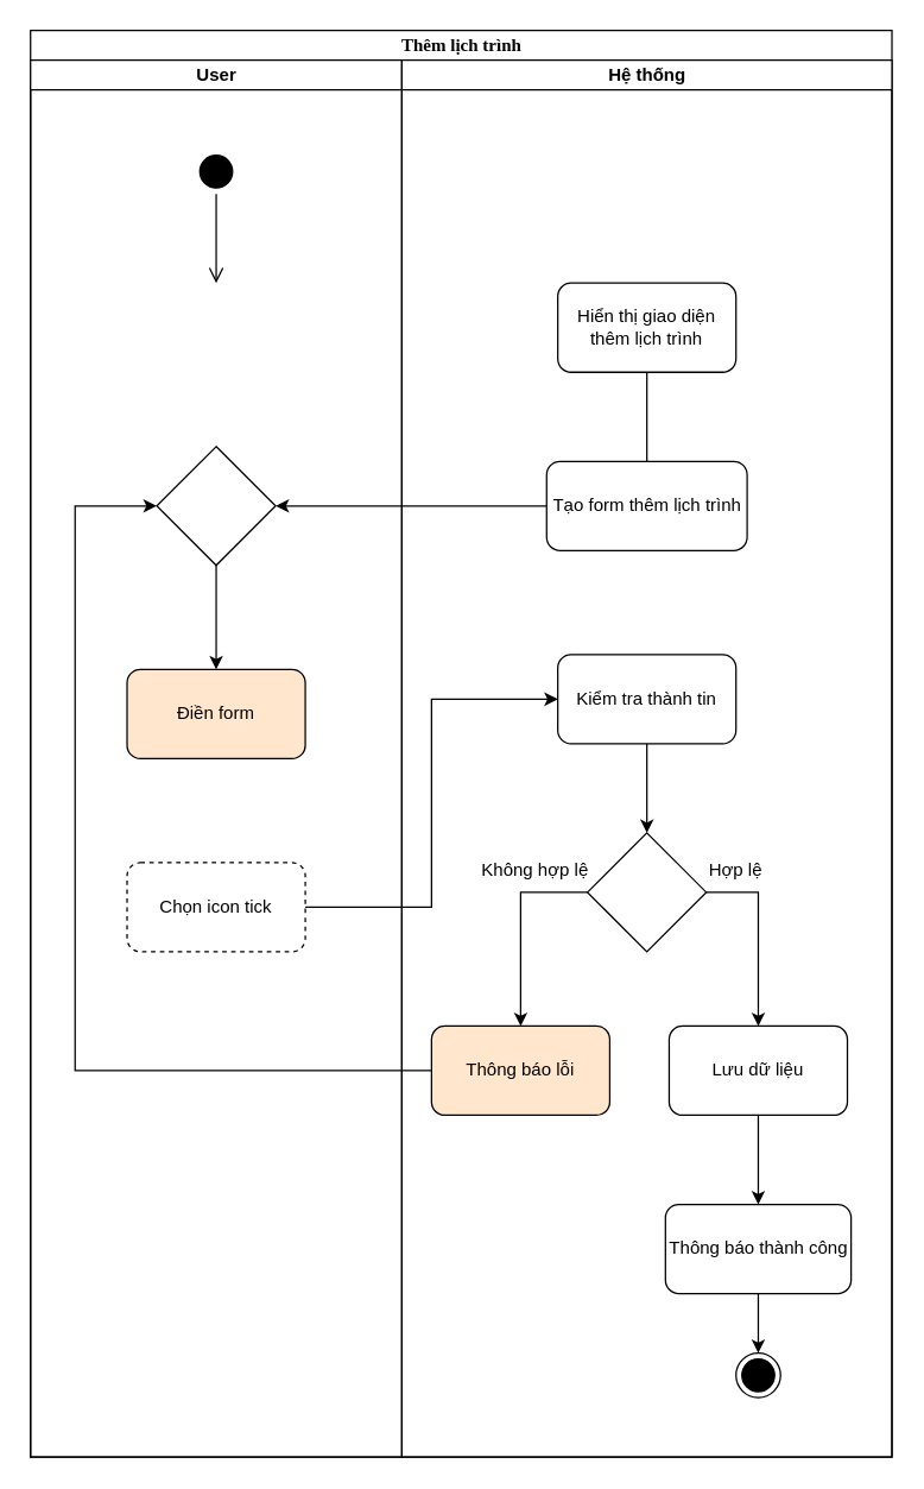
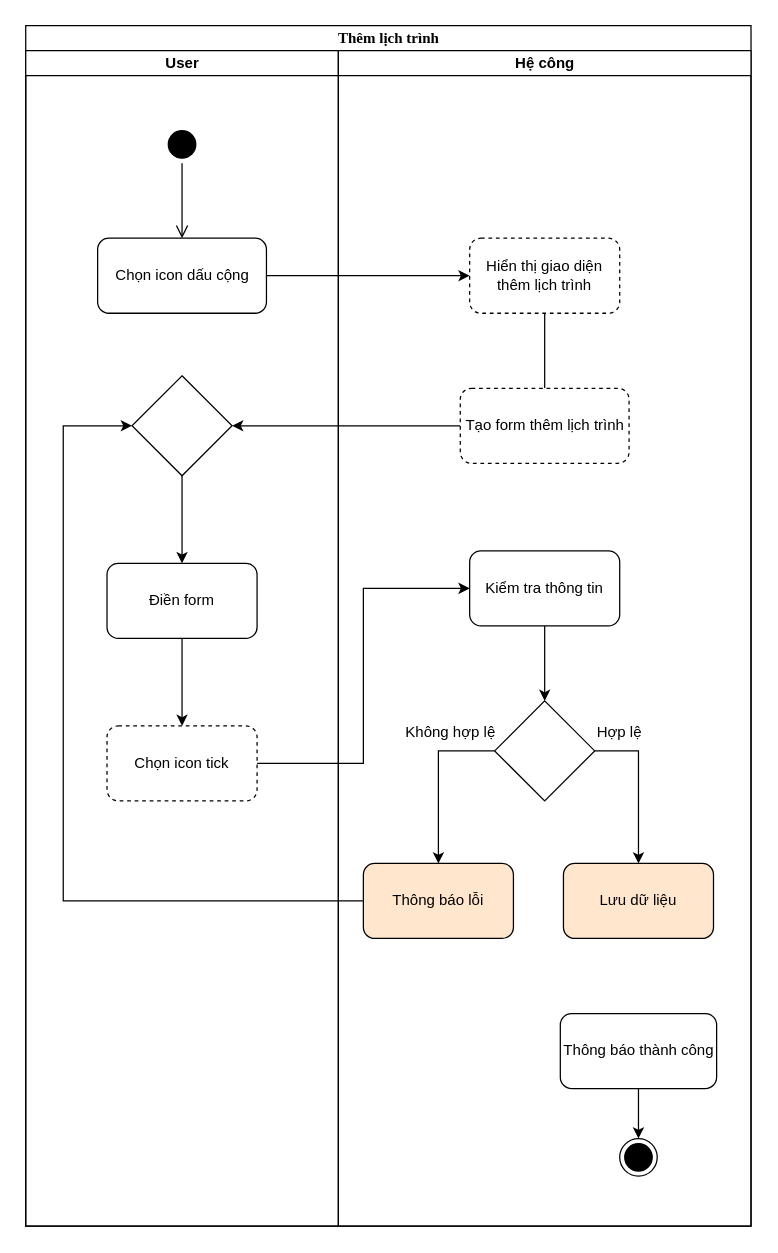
  <mxCell id="0" />
  <mxCell id="1" parent="0" />
  <mxCell id="2" value="Thêm lịch trình" style="swimlane;html=1;childLayout=stackLayout;startSize=20;rounded=0;shadow=0;comic=0;labelBackgroundColor=none;strokeWidth=1;fontFamily=Verdana;fontSize=12;align=center;" parent="1" vertex="1"><mxGeometry x="20" y="20" width="580" height="960" as="geometry" /></mxCell>
  <mxCell id="3" style="edgeStyle=orthogonalEdgeStyle;rounded=0;orthogonalLoop=1;jettySize=auto;html=1;entryX=1;entryY=0.5;entryDx=0;entryDy=0;strokeColor=#000000;" parent="2" source="17" target="13" edge="1"><mxGeometry relative="1" as="geometry" /></mxCell>
  <mxCell id="4" style="edgeStyle=orthogonalEdgeStyle;rounded=0;orthogonalLoop=1;jettySize=auto;html=1;entryX=0;entryY=0.5;entryDx=0;entryDy=0;strokeColor=#000000;" parent="2" source="11" target="19" edge="1"><mxGeometry relative="1" as="geometry" /></mxCell>
  <mxCell id="5" value="User" style="swimlane;html=1;startSize=20;" parent="2" vertex="1"><mxGeometry y="20" width="250" height="940" as="geometry" /></mxCell>
  <mxCell id="6" value="" style="ellipse;html=1;shape=startState;fillColor=#000000;strokeColor=#000000;" parent="5" vertex="1"><mxGeometry x="110" y="60" width="30" height="30" as="geometry" /></mxCell>
  <mxCell id="7" value="" style="edgeStyle=orthogonalEdgeStyle;html=1;verticalAlign=bottom;endArrow=open;endSize=8;strokeColor=#000000;rounded=0;" parent="5" source="6" edge="1"><mxGeometry relative="1" as="geometry"><mxPoint x="125" y="150" as="targetPoint" /></mxGeometry></mxCell>
- <mxCell id="10" value="Điền form" style="rounded=1;whiteSpace=wrap;html=1;strokeColor=#000000;fillColor=#ffe6cc;" parent="5" vertex="1"><mxGeometry x="65" y="410" width="120" height="60" as="geometry" /></mxCell>
+ <mxCell id="8" value="Chọn icon dấu cộng" style="rounded=1;whiteSpace=wrap;html=1;strokeColor=#000000;" parent="5" vertex="1"><mxGeometry x="57.5" y="150" width="135" height="60" as="geometry" /></mxCell>
+ <mxCell id="9" style="edgeStyle=orthogonalEdgeStyle;rounded=0;orthogonalLoop=1;jettySize=auto;html=1;strokeColor=#000000;" parent="5" source="10" target="11" edge="1"><mxGeometry relative="1" as="geometry" /></mxCell>
+ <mxCell id="10" value="Điền form" style="rounded=1;whiteSpace=wrap;html=1;strokeColor=#000000;" parent="5" vertex="1"><mxGeometry x="65" y="410" width="120" height="60" as="geometry" /></mxCell>
  <mxCell id="11" value="Chọn icon tick" style="rounded=1;whiteSpace=wrap;html=1;strokeColor=#000000;dashed=1;" parent="5" vertex="1"><mxGeometry x="65" y="540" width="120" height="60" as="geometry" /></mxCell>
  <mxCell id="12" style="edgeStyle=orthogonalEdgeStyle;rounded=0;orthogonalLoop=1;jettySize=auto;html=1;entryX=0.5;entryY=0;entryDx=0;entryDy=0;strokeColor=#000000;" parent="5" source="13" target="10" edge="1"><mxGeometry relative="1" as="geometry" /></mxCell>
  <mxCell id="13" value="" style="rhombus;whiteSpace=wrap;html=1;strokeColor=#000000;" parent="5" vertex="1"><mxGeometry x="85" y="260" width="80" height="80" as="geometry" /></mxCell>
- <mxCell id="14" value="Hệ thống" style="swimlane;html=1;startSize=20;" parent="2" vertex="1"><mxGeometry x="250" y="20" width="330" height="940" as="geometry" /></mxCell>
+ <mxCell id="14" value="Hệ công" style="swimlane;html=1;startSize=20;" parent="2" vertex="1"><mxGeometry x="250" y="20" width="330" height="940" as="geometry" /></mxCell>
  <mxCell id="15" style="edgeStyle=orthogonalEdgeStyle;rounded=0;orthogonalLoop=1;jettySize=auto;html=1;strokeColor=#000000;endArrow=none;" parent="14" source="16" target="17" edge="1"><mxGeometry relative="1" as="geometry" /></mxCell>
- <mxCell id="16" value="Hiển thị giao diện thêm lịch trình" style="rounded=1;whiteSpace=wrap;html=1;strokeColor=#000000;" parent="14" vertex="1"><mxGeometry x="105" y="150" width="120" height="60" as="geometry" /></mxCell>
- <mxCell id="17" value="Tạo form thêm lịch trình" style="rounded=1;whiteSpace=wrap;html=1;strokeColor=#000000;" parent="14" vertex="1"><mxGeometry x="97.5" y="270" width="135" height="60" as="geometry" /></mxCell>
+ <mxCell id="16" value="Hiển thị giao diện thêm lịch trình" style="rounded=1;whiteSpace=wrap;html=1;strokeColor=#000000;dashed=1;" parent="14" vertex="1"><mxGeometry x="105" y="150" width="120" height="60" as="geometry" /></mxCell>
+ <mxCell id="17" value="Tạo form thêm lịch trình" style="rounded=1;whiteSpace=wrap;html=1;strokeColor=#000000;dashed=1;" parent="14" vertex="1"><mxGeometry x="97.5" y="270" width="135" height="60" as="geometry" /></mxCell>
  <mxCell id="18" style="edgeStyle=orthogonalEdgeStyle;rounded=0;orthogonalLoop=1;jettySize=auto;html=1;entryX=0.5;entryY=0;entryDx=0;entryDy=0;strokeColor=#000000;" parent="14" source="19" target="22" edge="1"><mxGeometry relative="1" as="geometry" /></mxCell>
- <mxCell id="19" value="Kiểm tra thành tin" style="rounded=1;whiteSpace=wrap;html=1;strokeColor=#000000;" parent="14" vertex="1"><mxGeometry x="105" y="400" width="120" height="60" as="geometry" /></mxCell>
+ <mxCell id="19" value="Kiểm tra thông tin" style="rounded=1;whiteSpace=wrap;html=1;strokeColor=#000000;" parent="14" vertex="1"><mxGeometry x="105" y="400" width="120" height="60" as="geometry" /></mxCell>
  <mxCell id="20" style="edgeStyle=orthogonalEdgeStyle;rounded=0;orthogonalLoop=1;jettySize=auto;html=1;entryX=0.5;entryY=0;entryDx=0;entryDy=0;strokeColor=#000000;" parent="14" source="22" target="24" edge="1"><mxGeometry relative="1" as="geometry"><Array as="points"><mxPoint x="240" y="560" /></Array></mxGeometry></mxCell>
  <mxCell id="21" style="edgeStyle=orthogonalEdgeStyle;rounded=0;orthogonalLoop=1;jettySize=auto;html=1;strokeColor=#000000;" parent="14" source="22" target="27" edge="1"><mxGeometry relative="1" as="geometry"><Array as="points"><mxPoint x="80" y="560" /></Array></mxGeometry></mxCell>
  <mxCell id="22" value="" style="rhombus;whiteSpace=wrap;html=1;strokeColor=#000000;" parent="14" vertex="1"><mxGeometry x="125" y="520" width="80" height="80" as="geometry" /></mxCell>
- <mxCell id="23" style="edgeStyle=orthogonalEdgeStyle;rounded=0;orthogonalLoop=1;jettySize=auto;html=1;entryX=0.5;entryY=0;entryDx=0;entryDy=0;strokeColor=#000000;" parent="14" source="24" target="26" edge="1"><mxGeometry relative="1" as="geometry" /></mxCell>
- <mxCell id="24" value="Lưu dữ liệu" style="rounded=1;whiteSpace=wrap;html=1;strokeColor=#000000;" parent="14" vertex="1"><mxGeometry x="180" y="650" width="120" height="60" as="geometry" /></mxCell>
+ <mxCell id="24" value="Lưu dữ liệu" style="rounded=1;whiteSpace=wrap;html=1;strokeColor=#000000;fillColor=#ffe6cc;" parent="14" vertex="1"><mxGeometry x="180" y="650" width="120" height="60" as="geometry" /></mxCell>
  <mxCell id="25" style="edgeStyle=orthogonalEdgeStyle;rounded=0;orthogonalLoop=1;jettySize=auto;html=1;entryX=0.5;entryY=0;entryDx=0;entryDy=0;strokeColor=#000000;" parent="14" source="26" target="28" edge="1"><mxGeometry relative="1" as="geometry" /></mxCell>
  <mxCell id="26" value="Thông báo thành công" style="rounded=1;whiteSpace=wrap;html=1;strokeColor=#000000;" parent="14" vertex="1"><mxGeometry x="177.5" y="770" width="125" height="60" as="geometry" /></mxCell>
  <mxCell id="27" value="Thông báo lỗi" style="rounded=1;whiteSpace=wrap;html=1;strokeColor=#000000;fillColor=#ffe6cc;" parent="14" vertex="1"><mxGeometry x="20" y="650" width="120" height="60" as="geometry" /></mxCell>
  <mxCell id="28" value="" style="ellipse;html=1;shape=endState;fillColor=#000000;strokeColor=#000000;" parent="14" vertex="1"><mxGeometry x="225" y="870" width="30" height="30" as="geometry" /></mxCell>
  <mxCell id="29" value="Hợp lệ" style="text;html=1;strokeColor=none;fillColor=none;align=center;verticalAlign=middle;whiteSpace=wrap;rounded=0;" parent="14" vertex="1"><mxGeometry x="195" y="530" width="60" height="30" as="geometry" /></mxCell>
  <mxCell id="30" value="Không hợp lệ" style="text;html=1;strokeColor=none;fillColor=none;align=center;verticalAlign=middle;whiteSpace=wrap;rounded=0;" parent="14" vertex="1"><mxGeometry x="50" y="530" width="80" height="30" as="geometry" /></mxCell>
  <mxCell id="31" style="edgeStyle=orthogonalEdgeStyle;rounded=0;orthogonalLoop=1;jettySize=auto;html=1;entryX=0;entryY=0.5;entryDx=0;entryDy=0;strokeColor=#000000;" parent="2" source="27" target="13" edge="1"><mxGeometry relative="1" as="geometry"><Array as="points"><mxPoint x="30" y="700" /><mxPoint x="30" y="320" /></Array></mxGeometry></mxCell>
+ <mxCell id="32" style="edgeStyle=orthogonalEdgeStyle;rounded=0;orthogonalLoop=1;jettySize=auto;html=1;entryX=0;entryY=0.5;entryDx=0;entryDy=0;" edge="1" parent="2" source="8" target="16"><mxGeometry relative="1" as="geometry" /></mxCell>
